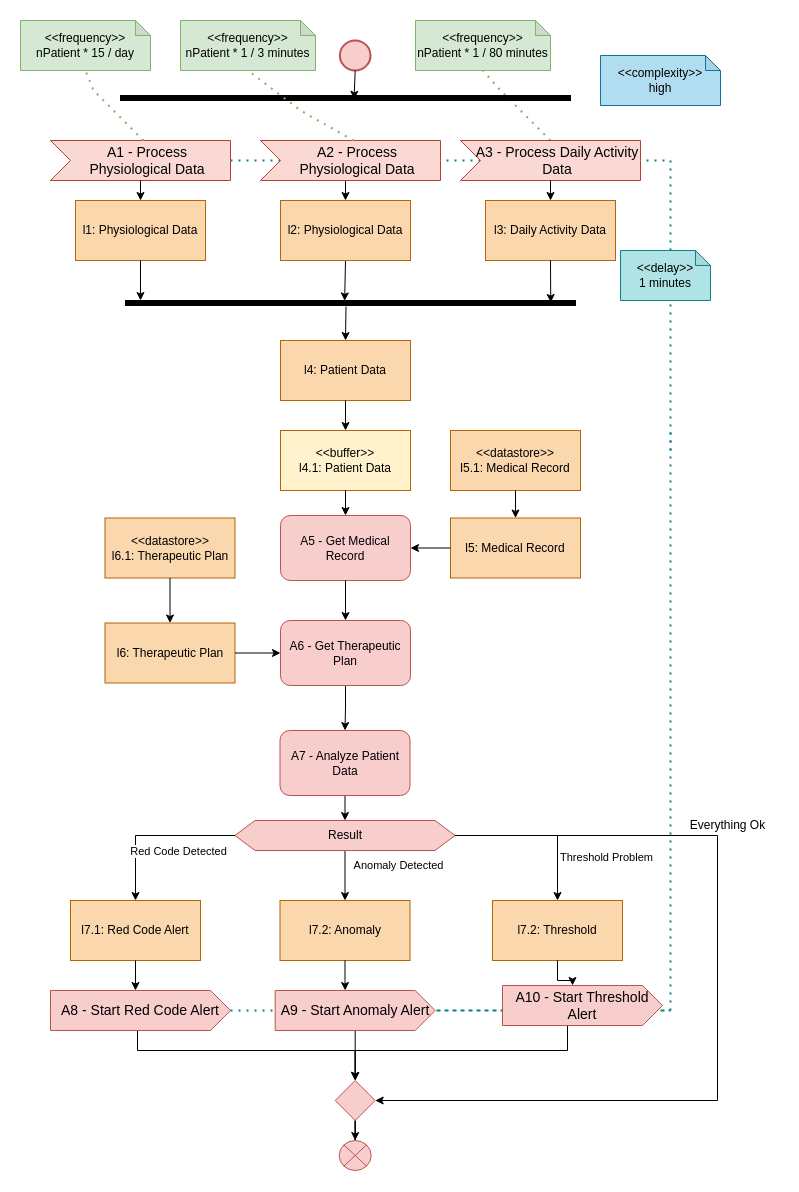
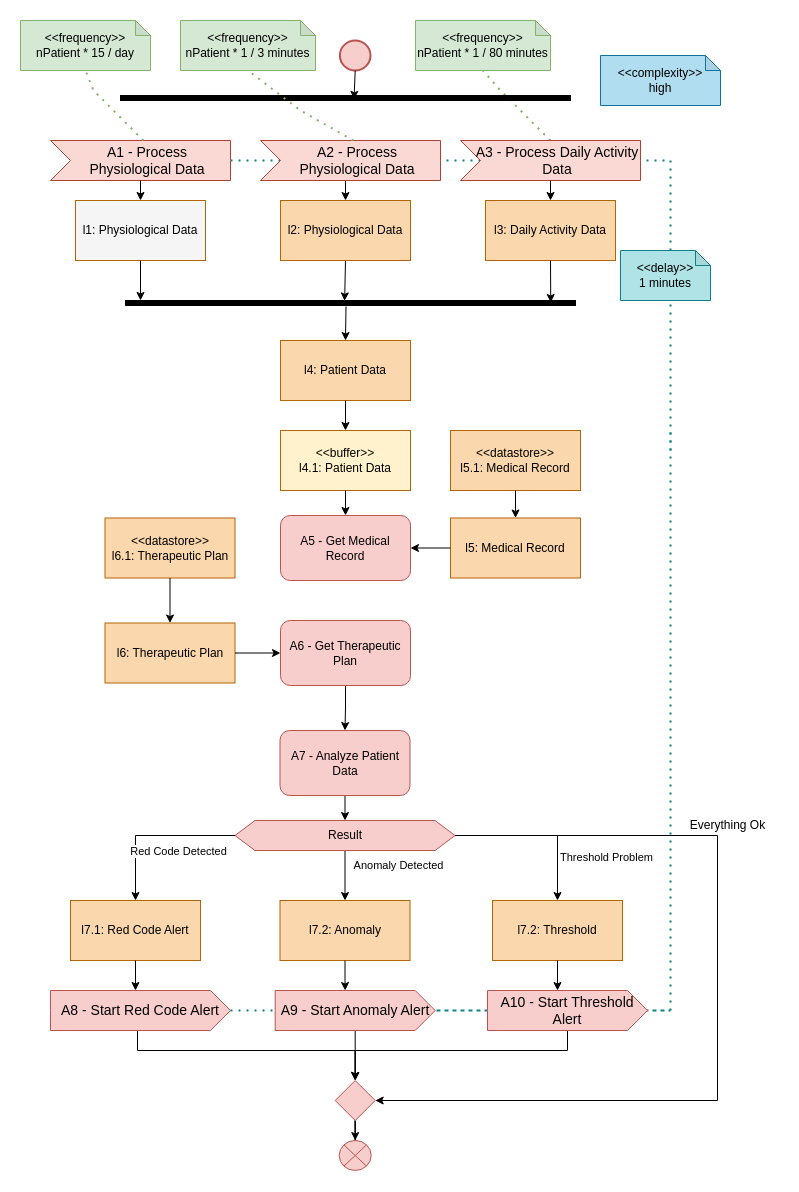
  <mxCell id="0" />
  <mxCell id="1" parent="0" />
  <mxCell id="2" value="" style="endArrow=classic;html=1;rounded=0;exitX=0;exitY=0;exitDx=85;exitDy=40;exitPerimeter=0;entryX=0.5;entryY=0;entryDx=0;entryDy=0;" parent="1" source="10" target="27" edge="1"><mxGeometry width="50" height="50" relative="1" as="geometry"><mxPoint x="355" y="275" as="sourcePoint" /><mxPoint x="345" y="200" as="targetPoint" /></mxGeometry></mxCell>
  <mxCell id="3" value="" style="endArrow=classic;html=1;rounded=0;exitX=0.5;exitY=1;exitDx=0;exitDy=0;entryX=0.08;entryY=0.513;entryDx=0;entryDy=0;entryPerimeter=0;" parent="1" source="27" target="31" edge="1"><mxGeometry width="50" height="50" relative="1" as="geometry"><mxPoint x="350" y="255" as="sourcePoint" /><mxPoint x="340" y="310" as="targetPoint" /></mxGeometry></mxCell>
  <mxCell id="4" value="" style="endArrow=none;dashed=1;html=1;dashPattern=1 3;strokeWidth=2;rounded=0;fillColor=#b0e3e6;strokeColor=#0e8088;" parent="1" target="24" edge="1"><mxGeometry width="50" height="50" relative="1" as="geometry"><mxPoint x="670" y="450" as="sourcePoint" /><mxPoint x="445" y="150" as="targetPoint" /><Array as="points"><mxPoint x="670" y="310" /><mxPoint x="670" y="160" /><mxPoint x="450" y="160" /></Array></mxGeometry></mxCell>
  <mxCell id="5" value="" style="endArrow=none;dashed=1;html=1;dashPattern=1 3;strokeWidth=2;rounded=0;fillColor=#b0e3e6;strokeColor=#0e8088;" parent="1" edge="1"><mxGeometry width="50" height="50" relative="1" as="geometry"><mxPoint x="670" y="1010" as="sourcePoint" /><mxPoint x="670" y="430" as="targetPoint" /><Array as="points" /></mxGeometry></mxCell>
  <mxCell id="6" value="&amp;lt;&amp;lt;delay&amp;gt;&amp;gt;&lt;br&gt;1 minutes" style="shape=note;whiteSpace=wrap;html=1;backgroundOutline=1;darkOpacity=0.05;size=15;fillColor=#b0e3e6;strokeColor=#0e8088;" parent="1" vertex="1"><mxGeometry x="620" y="250" width="90" height="50" as="geometry" /></mxCell>
  <mxCell id="7" value="&amp;lt;&amp;lt;frequency&amp;gt;&amp;gt;&lt;br&gt;nPatient * 1 / 80 minutes" style="shape=note;whiteSpace=wrap;html=1;backgroundOutline=1;darkOpacity=0.05;size=15;fillColor=#d5e8d4;strokeColor=#82b366;" parent="1" vertex="1"><mxGeometry x="415" y="20" width="135" height="50" as="geometry" /></mxCell>
  <mxCell id="8" value="" style="endArrow=none;dashed=1;html=1;dashPattern=1 3;strokeWidth=2;rounded=0;fillColor=#d5e8d4;strokeColor=#82b366;exitX=0;exitY=0;exitDx=90;exitDy=0;exitPerimeter=0;entryX=0.5;entryY=1;entryDx=0;entryDy=0;entryPerimeter=0;" parent="1" source="26" target="7" edge="1"><mxGeometry width="50" height="50" relative="1" as="geometry"><mxPoint x="438" y="100" as="sourcePoint" /><mxPoint x="415" y="24" as="targetPoint" /><Array as="points"><mxPoint x="500" y="90" /></Array></mxGeometry></mxCell>
  <mxCell id="9" value="&amp;lt;&amp;lt;complexity&amp;gt;&amp;gt;&lt;br&gt;high" style="shape=note;whiteSpace=wrap;html=1;backgroundOutline=1;darkOpacity=0.05;size=15;fillColor=#b1ddf0;strokeColor=#10739e;" parent="1" vertex="1"><mxGeometry x="600" y="55" width="120" height="50" as="geometry" /></mxCell>
  <mxCell id="10" value="A2 - Process Physiological Data" style="html=1;shape=mxgraph.infographic.ribbonSimple;notch1=20;notch2=0;align=center;verticalAlign=middle;fontSize=14;fontStyle=0;fillColor=#fad9d5;flipH=0;spacingRight=0;spacingLeft=14;whiteSpace=wrap;strokeColor=#ae4132;" parent="1" vertex="1"><mxGeometry x="260" y="140" width="180" height="40" as="geometry" /></mxCell>
  <mxCell id="11" style="edgeStyle=orthogonalEdgeStyle;rounded=0;orthogonalLoop=1;jettySize=auto;html=1;exitX=0.5;exitY=1;exitDx=0;exitDy=0;entryX=0.5;entryY=0;entryDx=0;entryDy=0;" parent="1" source="48" target="19" edge="1"><mxGeometry relative="1" as="geometry"><mxPoint x="344.5" y="800" as="sourcePoint" /></mxGeometry></mxCell>
  <mxCell id="12" value="" style="endArrow=classic;html=1;rounded=0;exitX=0.5;exitY=1;exitDx=0;exitDy=0;entryX=0.5;entryY=0;entryDx=0;entryDy=0;" parent="1" source="19" target="50" edge="1"><mxGeometry width="50" height="50" relative="1" as="geometry"><mxPoint x="439.5" y="830" as="sourcePoint" /><mxPoint x="344.5" y="910" as="targetPoint" /></mxGeometry></mxCell>
  <mxCell id="13" value="Anomaly Detected" style="edgeLabel;html=1;align=center;verticalAlign=middle;resizable=0;points=[];" parent="12" vertex="1" connectable="0"><mxGeometry x="0.12" y="1" relative="1" as="geometry"><mxPoint x="52" y="-14" as="offset" /></mxGeometry></mxCell>
  <mxCell id="14" style="edgeStyle=orthogonalEdgeStyle;rounded=0;orthogonalLoop=1;jettySize=auto;html=1;entryX=0.5;entryY=0;entryDx=0;entryDy=0;" parent="1" source="15" target="61" edge="1"><mxGeometry relative="1" as="geometry" /></mxCell>
  <mxCell id="15" value="" style="rhombus;whiteSpace=wrap;html=1;fillColor=#f8cecc;strokeColor=#b85450;" parent="1" vertex="1"><mxGeometry x="334.69" y="1080" width="40" height="40" as="geometry" /></mxCell>
  <mxCell id="16" style="edgeStyle=orthogonalEdgeStyle;rounded=0;orthogonalLoop=1;jettySize=auto;html=1;exitX=1;exitY=0.5;exitDx=0;exitDy=0;entryX=1;entryY=0.5;entryDx=0;entryDy=0;" parent="1" source="19" target="15" edge="1"><mxGeometry relative="1" as="geometry"><Array as="points"><mxPoint x="717" y="835" /><mxPoint x="717" y="1100" /></Array></mxGeometry></mxCell>
  <mxCell id="17" style="edgeStyle=orthogonalEdgeStyle;rounded=0;orthogonalLoop=1;jettySize=auto;html=1;exitX=0;exitY=0.5;exitDx=0;exitDy=0;entryX=0.5;entryY=0;entryDx=0;entryDy=0;" parent="1" source="19" target="49" edge="1"><mxGeometry relative="1" as="geometry"><mxPoint x="117" y="835" as="targetPoint" /></mxGeometry></mxCell>
  <mxCell id="18" style="edgeStyle=orthogonalEdgeStyle;rounded=0;orthogonalLoop=1;jettySize=auto;html=1;entryX=0.5;entryY=0;entryDx=0;entryDy=0;" parent="1" source="19" target="51" edge="1"><mxGeometry relative="1" as="geometry" /></mxCell>
  <mxCell id="19" value="Result" style="shape=hexagon;perimeter=hexagonPerimeter2;whiteSpace=wrap;html=1;fixedSize=1;fillColor=#f8cecc;strokeColor=#b85450;" parent="1" vertex="1"><mxGeometry x="234.5" y="820" width="220" height="30" as="geometry" /></mxCell>
  <mxCell id="20" value="Everything Ok" style="text;html=1;align=center;verticalAlign=middle;resizable=0;points=[];autosize=1;strokeColor=none;fillColor=none;" parent="1" vertex="1"><mxGeometry x="677" y="810" width="100" height="30" as="geometry" /></mxCell>
  <mxCell id="21" value="" style="strokeWidth=2;html=1;shape=mxgraph.flowchart.start_2;whiteSpace=wrap;fillColor=#f8cecc;strokeColor=#b85450;" parent="1" vertex="1"><mxGeometry x="339.38" y="40" width="30.62" height="30" as="geometry" /></mxCell>
  <mxCell id="22" value="" style="endArrow=classic;html=1;rounded=0;exitX=0.5;exitY=1;exitDx=0;exitDy=0;exitPerimeter=0;entryX=0.76;entryY=0.481;entryDx=0;entryDy=0;entryPerimeter=0;" parent="1" source="21" target="23" edge="1"><mxGeometry width="50" height="50" relative="1" as="geometry"><mxPoint x="345" y="90" as="sourcePoint" /><mxPoint x="346" y="140" as="targetPoint" /></mxGeometry></mxCell>
  <mxCell id="23" value="" style="html=1;points=[];perimeter=orthogonalPerimeter;fillColor=strokeColor;direction=south;" parent="1" vertex="1"><mxGeometry x="120" y="95" width="450" height="5" as="geometry" /></mxCell>
  <mxCell id="24" value="A1 - Process Physiological Data" style="html=1;shape=mxgraph.infographic.ribbonSimple;notch1=20;notch2=0;align=center;verticalAlign=middle;fontSize=14;fontStyle=0;fillColor=#fad9d5;flipH=0;spacingRight=0;spacingLeft=14;whiteSpace=wrap;strokeColor=#ae4132;" parent="1" vertex="1"><mxGeometry x="50" y="140" width="180" height="40" as="geometry" /></mxCell>
- <mxCell id="25" value="l1: Physiological Data" style="rounded=0;whiteSpace=wrap;html=1;fillColor=#fad7ac;strokeColor=#b46504;" parent="1" vertex="1"><mxGeometry x="75" y="200" width="130" height="60" as="geometry" /></mxCell>
+ <mxCell id="25" value="l1: Physiological Data" style="rounded=0;whiteSpace=wrap;html=1;fillColor=#f5f5f5;strokeColor=#b46504;" parent="1" vertex="1"><mxGeometry x="75" y="200" width="130" height="60" as="geometry" /></mxCell>
  <mxCell id="26" value="A3 - Process Daily Activity Data" style="html=1;shape=mxgraph.infographic.ribbonSimple;notch1=20;notch2=0;align=center;verticalAlign=middle;fontSize=14;fontStyle=0;fillColor=#fad9d5;flipH=0;spacingRight=0;spacingLeft=14;whiteSpace=wrap;strokeColor=#ae4132;" parent="1" vertex="1"><mxGeometry x="460" y="140" width="180" height="40" as="geometry" /></mxCell>
  <mxCell id="27" value="l2: Physiological Data" style="rounded=0;whiteSpace=wrap;html=1;fillColor=#fad7ac;strokeColor=#b46504;" parent="1" vertex="1"><mxGeometry x="280" y="200" width="130" height="60" as="geometry" /></mxCell>
  <mxCell id="28" value="l3: Daily Activity Data" style="rounded=0;whiteSpace=wrap;html=1;fillColor=#fad7ac;strokeColor=#b46504;" parent="1" vertex="1"><mxGeometry x="485" y="200" width="130" height="60" as="geometry" /></mxCell>
  <mxCell id="29" value="" style="endArrow=classic;html=1;rounded=0;exitX=0.5;exitY=1;exitDx=0;exitDy=0;exitPerimeter=0;entryX=0.5;entryY=0;entryDx=0;entryDy=0;" parent="1" source="24" target="25" edge="1"><mxGeometry width="50" height="50" relative="1" as="geometry"><mxPoint x="150" y="190" as="sourcePoint" /><mxPoint x="150" y="210" as="targetPoint" /></mxGeometry></mxCell>
  <mxCell id="30" value="" style="endArrow=classic;html=1;rounded=0;exitX=0;exitY=0;exitDx=90;exitDy=40;exitPerimeter=0;entryX=0.5;entryY=0;entryDx=0;entryDy=0;" parent="1" source="26" target="28" edge="1"><mxGeometry width="50" height="50" relative="1" as="geometry"><mxPoint x="510" y="190" as="sourcePoint" /><mxPoint x="510" y="210" as="targetPoint" /></mxGeometry></mxCell>
  <mxCell id="31" value="" style="html=1;points=[];perimeter=orthogonalPerimeter;fillColor=strokeColor;direction=south;" parent="1" vertex="1"><mxGeometry x="125" y="300" width="450" height="5" as="geometry" /></mxCell>
  <mxCell id="32" value="" style="endArrow=classic;html=1;rounded=0;exitX=0.5;exitY=1;exitDx=0;exitDy=0;" parent="1" source="25" edge="1"><mxGeometry width="50" height="50" relative="1" as="geometry"><mxPoint x="141" y="280" as="sourcePoint" /><mxPoint x="140" y="300" as="targetPoint" /></mxGeometry></mxCell>
  <mxCell id="33" value="" style="endArrow=classic;html=1;rounded=0;exitX=0.5;exitY=1;exitDx=0;exitDy=0;entryX=0.4;entryY=0.055;entryDx=0;entryDy=0;entryPerimeter=0;" parent="1" source="28" target="31" edge="1"><mxGeometry width="50" height="50" relative="1" as="geometry"><mxPoint x="541" y="280" as="sourcePoint" /><mxPoint x="540" y="320" as="targetPoint" /></mxGeometry></mxCell>
  <mxCell id="34" value="" style="endArrow=none;dashed=1;html=1;dashPattern=1 3;strokeWidth=2;rounded=0;entryX=0.5;entryY=1;entryDx=0;entryDy=0;entryPerimeter=0;fillColor=#d5e8d4;strokeColor=#82b366;exitX=0;exitY=0;exitDx=90;exitDy=0;exitPerimeter=0;" parent="1" target="37" edge="1"><mxGeometry width="50" height="50" relative="1" as="geometry"><mxPoint x="143" y="140" as="sourcePoint" /><mxPoint x="30" y="24" as="targetPoint" /><Array as="points"><mxPoint x="93" y="90" /></Array></mxGeometry></mxCell>
  <mxCell id="35" value="" style="endArrow=none;dashed=1;html=1;dashPattern=1 3;strokeWidth=2;rounded=0;entryX=0.5;entryY=1;entryDx=0;entryDy=0;entryPerimeter=0;fillColor=#d5e8d4;strokeColor=#82b366;exitX=0;exitY=0;exitDx=90;exitDy=0;exitPerimeter=0;" parent="1" target="36" edge="1"><mxGeometry width="50" height="50" relative="1" as="geometry"><mxPoint x="353" y="140" as="sourcePoint" /><mxPoint x="240" y="24" as="targetPoint" /><Array as="points"><mxPoint x="300" y="110" /></Array></mxGeometry></mxCell>
  <mxCell id="36" value="&amp;lt;&amp;lt;frequency&amp;gt;&amp;gt;&lt;br&gt;nPatient * 1 / 3 minutes" style="shape=note;whiteSpace=wrap;html=1;backgroundOutline=1;darkOpacity=0.05;size=15;fillColor=#d5e8d4;strokeColor=#82b366;" parent="1" vertex="1"><mxGeometry x="180" y="20" width="135" height="50" as="geometry" /></mxCell>
  <mxCell id="37" value="&amp;lt;&amp;lt;frequency&amp;gt;&amp;gt;&lt;br&gt;nPatient * 15 / day" style="shape=note;whiteSpace=wrap;html=1;backgroundOutline=1;darkOpacity=0.05;size=15;fillColor=#d5e8d4;strokeColor=#82b366;" parent="1" vertex="1"><mxGeometry x="20" y="20" width="130" height="50" as="geometry" /></mxCell>
  <mxCell id="38" value="l4: Patient Data" style="rounded=0;whiteSpace=wrap;html=1;fillColor=#fad7ac;strokeColor=#b46504;" parent="1" vertex="1"><mxGeometry x="280" y="340" width="130" height="60" as="geometry" /></mxCell>
  <mxCell id="39" value="&amp;lt;&amp;lt;buffer&amp;gt;&amp;gt;&lt;br&gt;l4.1: Patient Data" style="rounded=0;whiteSpace=wrap;html=1;fillColor=#fff2cc;strokeColor=#b46504;" parent="1" vertex="1"><mxGeometry x="280" y="430" width="130" height="60" as="geometry" /></mxCell>
  <mxCell id="40" value="" style="endArrow=classic;html=1;rounded=0;exitX=1.2;exitY=0.51;exitDx=0;exitDy=0;entryX=0.5;entryY=0;entryDx=0;entryDy=0;exitPerimeter=0;" parent="1" source="31" target="38" edge="1"><mxGeometry width="50" height="50" relative="1" as="geometry"><mxPoint x="331" y="320" as="sourcePoint" /><mxPoint x="330" y="360" as="targetPoint" /></mxGeometry></mxCell>
  <mxCell id="41" value="" style="endArrow=classic;html=1;rounded=0;exitX=0.5;exitY=1;exitDx=0;exitDy=0;entryX=0.5;entryY=0;entryDx=0;entryDy=0;" parent="1" source="38" target="39" edge="1"><mxGeometry width="50" height="50" relative="1" as="geometry"><mxPoint x="321" y="410" as="sourcePoint" /><mxPoint x="320" y="450" as="targetPoint" /></mxGeometry></mxCell>
  <mxCell id="42" value="A5 - Get Medical Record" style="rounded=1;whiteSpace=wrap;html=1;fillColor=#f8cecc;strokeColor=#b85450;" parent="1" vertex="1"><mxGeometry x="280" y="515" width="130" height="65" as="geometry" /></mxCell>
  <mxCell id="43" value="l5: Medical Record" style="rounded=0;whiteSpace=wrap;html=1;fillColor=#fad7ac;strokeColor=#b46504;" parent="1" vertex="1"><mxGeometry x="450" y="517.5" width="130" height="60" as="geometry" /></mxCell>
  <mxCell id="44" value="&amp;lt;&amp;lt;datastore&amp;gt;&amp;gt;&lt;br&gt;l5.1: Medical Record" style="rounded=0;whiteSpace=wrap;html=1;fillColor=#fad7ac;strokeColor=#b46504;" parent="1" vertex="1"><mxGeometry x="450" y="430" width="130" height="60" as="geometry" /></mxCell>
  <mxCell id="45" value="" style="endArrow=classic;html=1;rounded=0;exitX=0.5;exitY=1;exitDx=0;exitDy=0;entryX=0.5;entryY=0;entryDx=0;entryDy=0;" parent="1" source="44" target="43" edge="1"><mxGeometry width="50" height="50" relative="1" as="geometry"><mxPoint x="531" y="440" as="sourcePoint" /><mxPoint x="533" y="550" as="targetPoint" /></mxGeometry></mxCell>
  <mxCell id="46" value="" style="endArrow=classic;html=1;rounded=0;exitX=0;exitY=0.5;exitDx=0;exitDy=0;entryX=1;entryY=0.5;entryDx=0;entryDy=0;" parent="1" source="43" target="42" edge="1"><mxGeometry width="50" height="50" relative="1" as="geometry"><mxPoint x="470" y="490" as="sourcePoint" /><mxPoint x="470" y="555" as="targetPoint" /></mxGeometry></mxCell>
  <mxCell id="47" value="" style="endArrow=classic;html=1;rounded=0;exitX=0.5;exitY=1;exitDx=0;exitDy=0;entryX=0.5;entryY=0;entryDx=0;entryDy=0;" parent="1" source="39" target="42" edge="1"><mxGeometry width="50" height="50" relative="1" as="geometry"><mxPoint x="410" y="490" as="sourcePoint" /><mxPoint x="410" y="555" as="targetPoint" /></mxGeometry></mxCell>
  <mxCell id="48" value="A7 - Analyze Patient Data" style="rounded=1;whiteSpace=wrap;html=1;fillColor=#f8cecc;strokeColor=#b85450;" parent="1" vertex="1"><mxGeometry x="279.5" y="730" width="130" height="65" as="geometry" /></mxCell>
  <mxCell id="49" value="l7.1: Red Code Alert" style="rounded=0;whiteSpace=wrap;html=1;fillColor=#fad7ac;strokeColor=#b46504;" parent="1" vertex="1"><mxGeometry x="70" y="900" width="130" height="60" as="geometry" /></mxCell>
  <mxCell id="50" value="l7.2: Anomaly" style="rounded=0;whiteSpace=wrap;html=1;fillColor=#fad7ac;strokeColor=#b46504;" parent="1" vertex="1"><mxGeometry x="279.5" y="900" width="130" height="60" as="geometry" /></mxCell>
  <mxCell id="51" value="l7.2: Threshold" style="rounded=0;whiteSpace=wrap;html=1;fillColor=#fad7ac;strokeColor=#b46504;" parent="1" vertex="1"><mxGeometry x="492" y="900" width="130" height="60" as="geometry" /></mxCell>
  <mxCell id="52" value="Threshold Problem" style="edgeLabel;html=1;align=center;verticalAlign=middle;resizable=0;points=[];" parent="1" vertex="1" connectable="0"><mxGeometry x="607" y="850" as="geometry"><mxPoint x="-2" y="6" as="offset" /></mxGeometry></mxCell>
  <mxCell id="53" value="Red Code Detected" style="edgeLabel;html=1;align=center;verticalAlign=middle;resizable=0;points=[];" parent="1" vertex="1" connectable="0"><mxGeometry x="177" y="850" as="geometry" /></mxCell>
  <mxCell id="54" style="edgeStyle=orthogonalEdgeStyle;rounded=0;orthogonalLoop=1;jettySize=auto;html=1;entryX=0.5;entryY=0;entryDx=0;entryDy=0;" parent="1" source="55" target="15" edge="1"><mxGeometry relative="1" as="geometry"><Array as="points"><mxPoint x="137" y="1050" /><mxPoint x="355" y="1050" /></Array></mxGeometry></mxCell>
  <mxCell id="55" value="A8 - Start&amp;nbsp;Red Code Alert" style="html=1;shape=mxgraph.infographic.ribbonSimple;notch1=0;notch2=20;align=center;verticalAlign=middle;fontSize=14;fontStyle=0;fillColor=#f8cecc;whiteSpace=wrap;strokeColor=#b85450;" parent="1" vertex="1"><mxGeometry x="50" y="990" width="180" height="40" as="geometry" /></mxCell>
  <mxCell id="56" style="edgeStyle=orthogonalEdgeStyle;rounded=0;orthogonalLoop=1;jettySize=auto;html=1;entryX=0.5;entryY=0;entryDx=0;entryDy=0;" parent="1" source="70" target="15" edge="1"><mxGeometry relative="1" as="geometry" /></mxCell>
  <mxCell id="57" style="edgeStyle=orthogonalEdgeStyle;rounded=0;orthogonalLoop=1;jettySize=auto;html=1;entryX=0.5;entryY=0;entryDx=0;entryDy=0;" parent="1" source="71" target="15" edge="1"><mxGeometry relative="1" as="geometry"><Array as="points"><mxPoint x="567" y="1050" /><mxPoint x="355" y="1050" /></Array></mxGeometry></mxCell>
  <mxCell id="58" style="edgeStyle=orthogonalEdgeStyle;rounded=0;orthogonalLoop=1;jettySize=auto;html=1;entryX=0.472;entryY=0;entryDx=0;entryDy=0;entryPerimeter=0;" parent="1" source="49" target="55" edge="1"><mxGeometry relative="1" as="geometry" /></mxCell>
  <mxCell id="59" style="edgeStyle=orthogonalEdgeStyle;rounded=0;orthogonalLoop=1;jettySize=auto;html=1;entryX=0;entryY=0;entryDx=70;entryDy=0;entryPerimeter=0;" parent="1" source="50" target="70" edge="1"><mxGeometry relative="1" as="geometry" /></mxCell>
  <mxCell id="60" style="edgeStyle=orthogonalEdgeStyle;rounded=0;orthogonalLoop=1;jettySize=auto;html=1;entryX=0;entryY=0;entryDx=70;entryDy=0;entryPerimeter=0;" parent="1" source="51" target="71" edge="1"><mxGeometry relative="1" as="geometry" /></mxCell>
  <mxCell id="61" value="" style="shape=sumEllipse;perimeter=ellipsePerimeter;whiteSpace=wrap;html=1;backgroundOutline=1;fillColor=#f8cecc;strokeColor=#b85450;" parent="1" vertex="1"><mxGeometry x="338.69" y="1140" width="32" height="30" as="geometry" /></mxCell>
  <mxCell id="62" style="edgeStyle=orthogonalEdgeStyle;rounded=0;orthogonalLoop=1;jettySize=auto;html=1;entryX=0.5;entryY=0;entryDx=0;entryDy=0;" parent="1" source="63" target="48" edge="1"><mxGeometry relative="1" as="geometry" /></mxCell>
  <mxCell id="63" value="A6 - Get Therapeutic Plan" style="rounded=1;whiteSpace=wrap;html=1;fillColor=#f8cecc;strokeColor=#b85450;" parent="1" vertex="1"><mxGeometry x="280" y="620" width="130" height="65" as="geometry" /></mxCell>
  <mxCell id="64" value="l6: Therapeutic Plan" style="rounded=0;whiteSpace=wrap;html=1;fillColor=#fad7ac;strokeColor=#b46504;" parent="1" vertex="1"><mxGeometry x="104.5" y="622.5" width="130" height="60" as="geometry" /></mxCell>
  <mxCell id="65" value="&amp;lt;&amp;lt;datastore&amp;gt;&amp;gt;&lt;br&gt;l6.1: Therapeutic Plan" style="rounded=0;whiteSpace=wrap;html=1;fillColor=#fad7ac;strokeColor=#b46504;" parent="1" vertex="1"><mxGeometry x="104.5" y="517.5" width="130" height="60" as="geometry" /></mxCell>
  <mxCell id="66" value="" style="endArrow=classic;html=1;rounded=0;exitX=0.5;exitY=1;exitDx=0;exitDy=0;entryX=0.5;entryY=0;entryDx=0;entryDy=0;" parent="1" source="65" target="64" edge="1"><mxGeometry width="50" height="50" relative="1" as="geometry"><mxPoint x="161" y="500" as="sourcePoint" /><mxPoint x="163" y="610" as="targetPoint" /></mxGeometry></mxCell>
  <mxCell id="67" value="" style="endArrow=classic;html=1;rounded=0;exitX=1;exitY=0.5;exitDx=0;exitDy=0;entryX=0;entryY=0.5;entryDx=0;entryDy=0;" parent="1" source="64" target="63" edge="1"><mxGeometry width="50" height="50" relative="1" as="geometry"><mxPoint x="100" y="550" as="sourcePoint" /><mxPoint x="100" y="615" as="targetPoint" /></mxGeometry></mxCell>
- <mxCell id="68" value="" style="endArrow=classic;html=1;rounded=0;exitX=0.5;exitY=1;exitDx=0;exitDy=0;entryX=0.5;entryY=0;entryDx=0;entryDy=0;" parent="1" source="42" target="63" edge="1"><mxGeometry width="50" height="50" relative="1" as="geometry"><mxPoint x="115" y="545" as="sourcePoint" /><mxPoint x="40" y="615" as="targetPoint" /></mxGeometry></mxCell>
  <mxCell id="69" value="" style="endArrow=none;dashed=1;html=1;dashPattern=1 3;strokeWidth=2;rounded=0;fillColor=#b0e3e6;strokeColor=#0e8088;exitX=1;exitY=0.5;exitDx=0;exitDy=0;exitPerimeter=0;" parent="1" source="55" target="70" edge="1"><mxGeometry width="50" height="50" relative="1" as="geometry"><mxPoint x="217" y="1010" as="sourcePoint" /><mxPoint x="670" y="430" as="targetPoint" /><Array as="points"><mxPoint x="670" y="1010" /></Array></mxGeometry></mxCell>
  <mxCell id="70" value="A9 - Start Anomaly Alert" style="html=1;shape=mxgraph.infographic.ribbonSimple;notch1=0;notch2=20;align=center;verticalAlign=middle;fontSize=14;fontStyle=0;fillColor=#f8cecc;whiteSpace=wrap;strokeColor=#b85450;" parent="1" vertex="1"><mxGeometry x="274.69" y="990" width="160" height="40" as="geometry" /></mxCell>
- <mxCell id="71" value="A10 - Start&amp;nbsp;Threshold Alert" style="html=1;shape=mxgraph.infographic.ribbonSimple;notch1=0;notch2=20;align=center;verticalAlign=middle;fontSize=14;fontStyle=0;fillColor=#f8cecc;whiteSpace=wrap;strokeColor=#b85450;" parent="1" vertex="1"><mxGeometry x="502" y="985" width="160" height="40" as="geometry" /></mxCell>
+ <mxCell id="71" value="A10 - Start&amp;nbsp;Threshold Alert" style="html=1;shape=mxgraph.infographic.ribbonSimple;notch1=0;notch2=20;align=center;verticalAlign=middle;fontSize=14;fontStyle=0;fillColor=#f8cecc;whiteSpace=wrap;strokeColor=#b85450;" parent="1" vertex="1"><mxGeometry x="487" y="990" width="160" height="40" as="geometry" /></mxCell>
